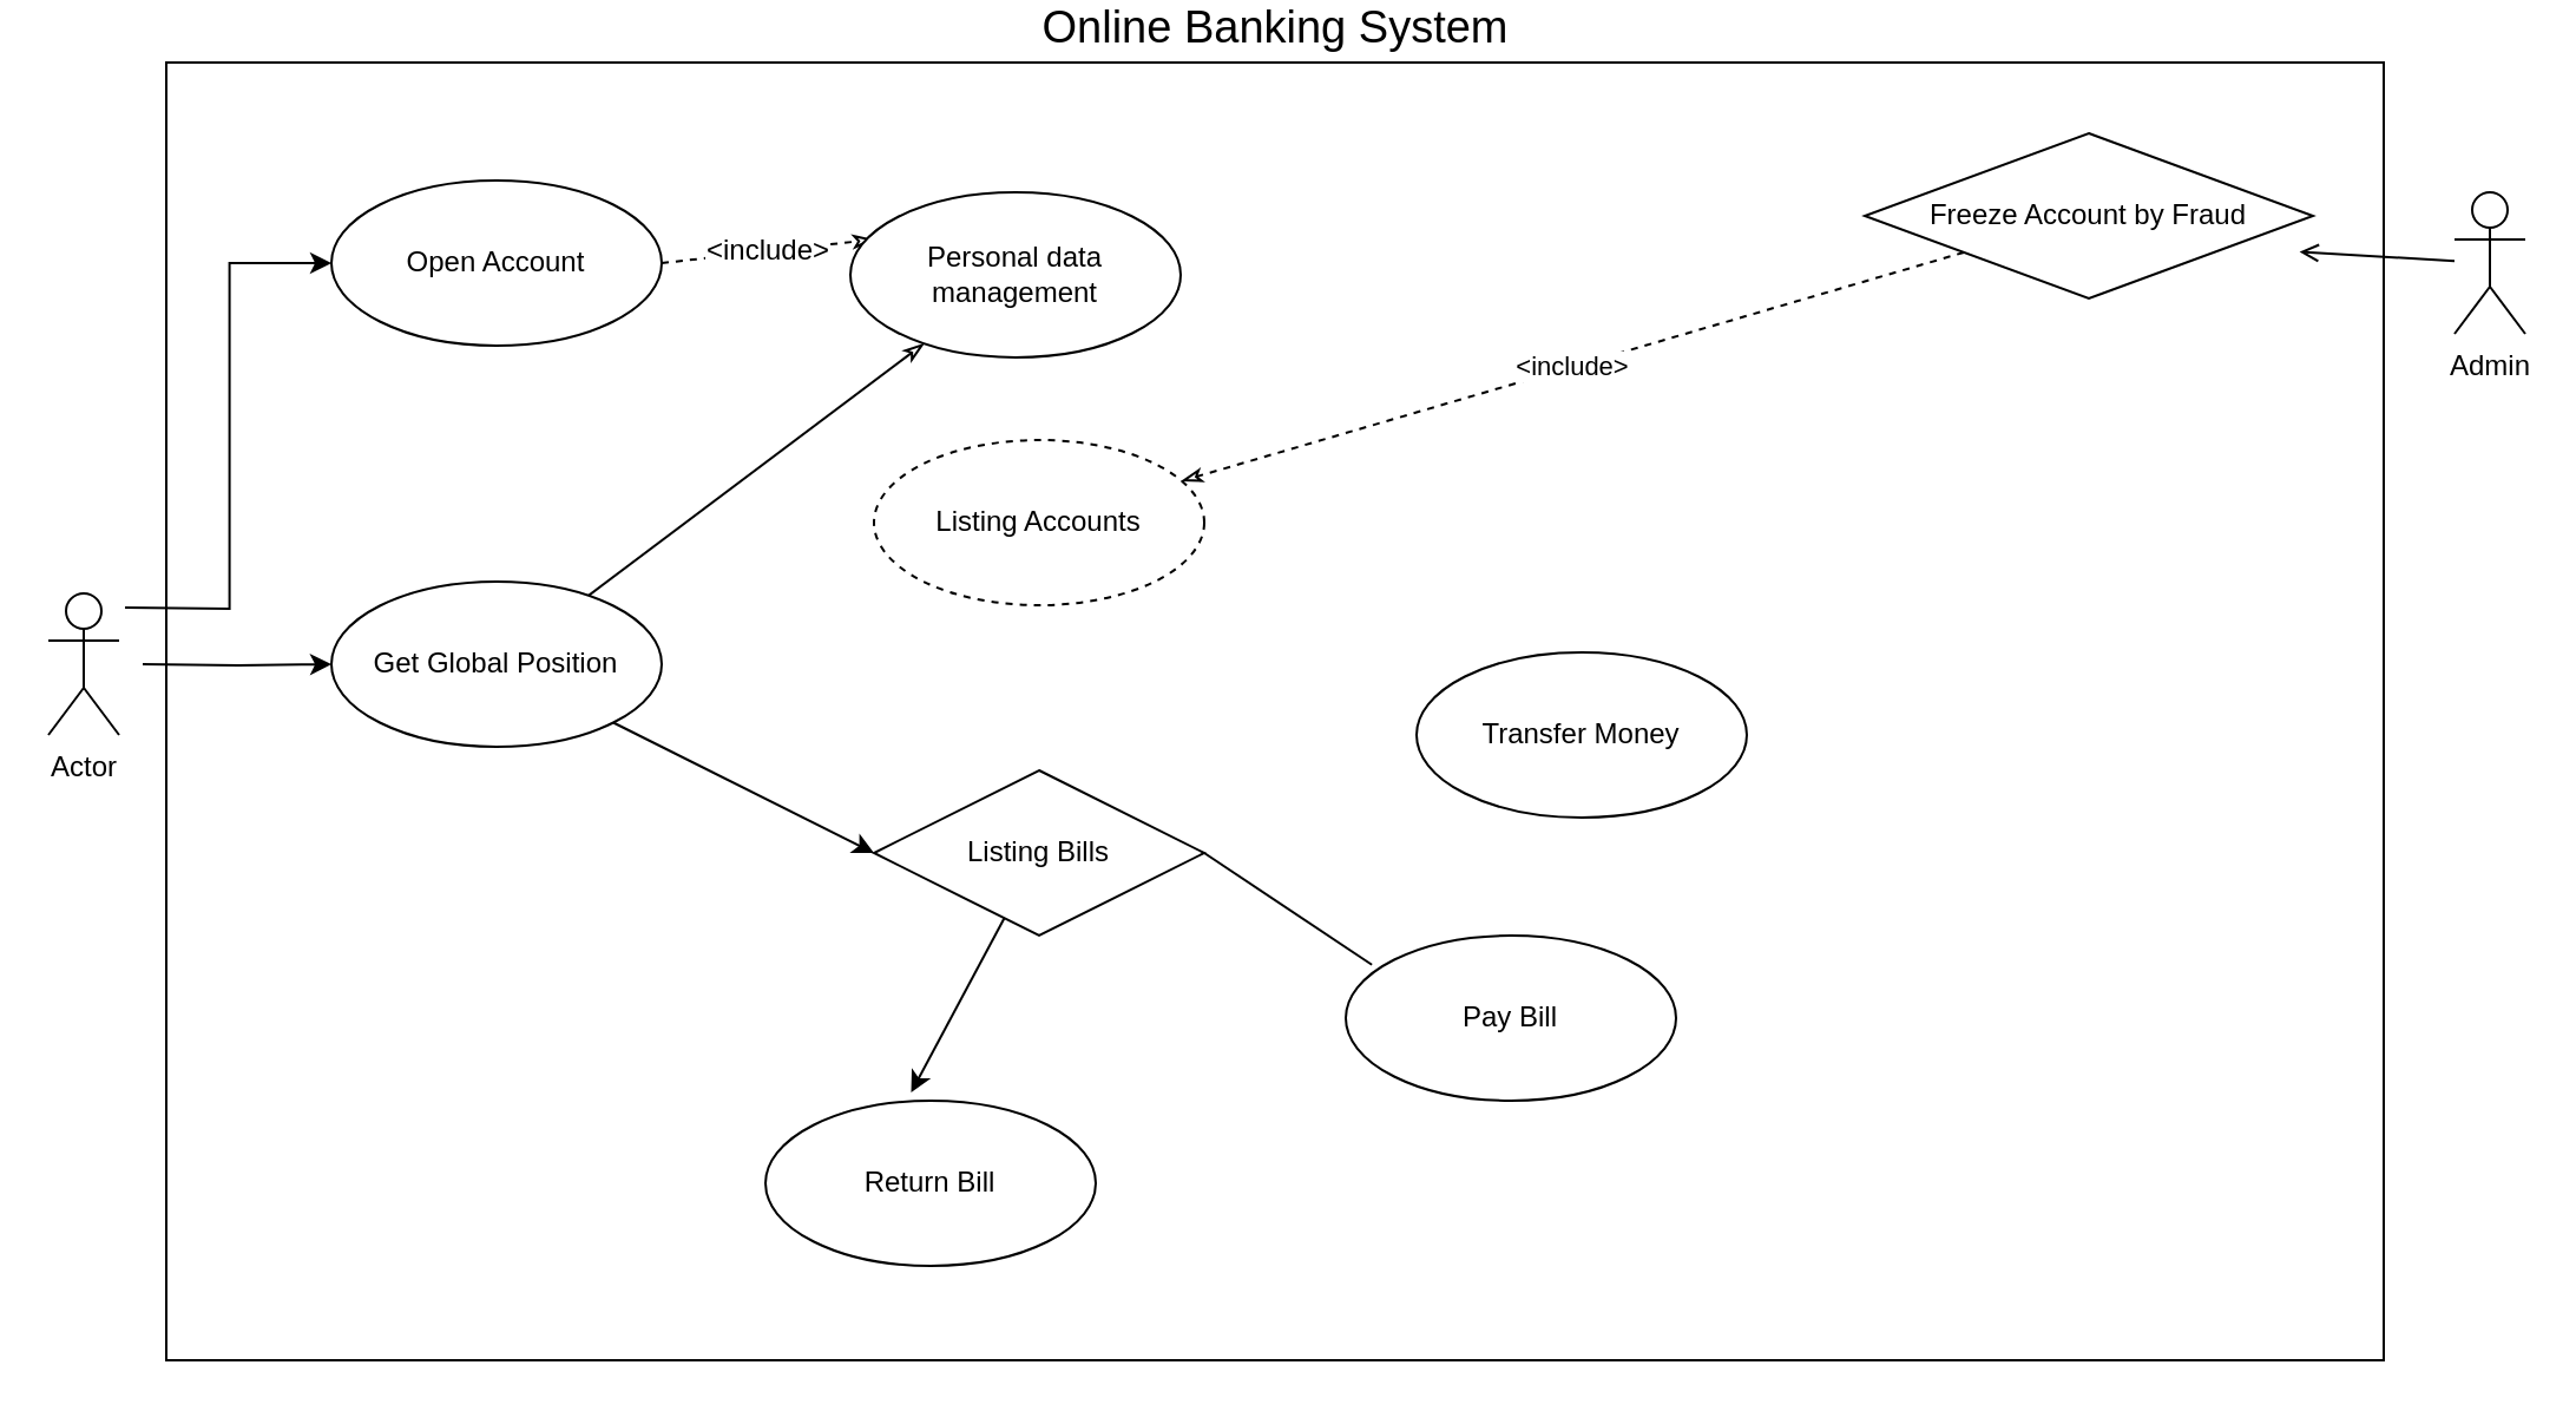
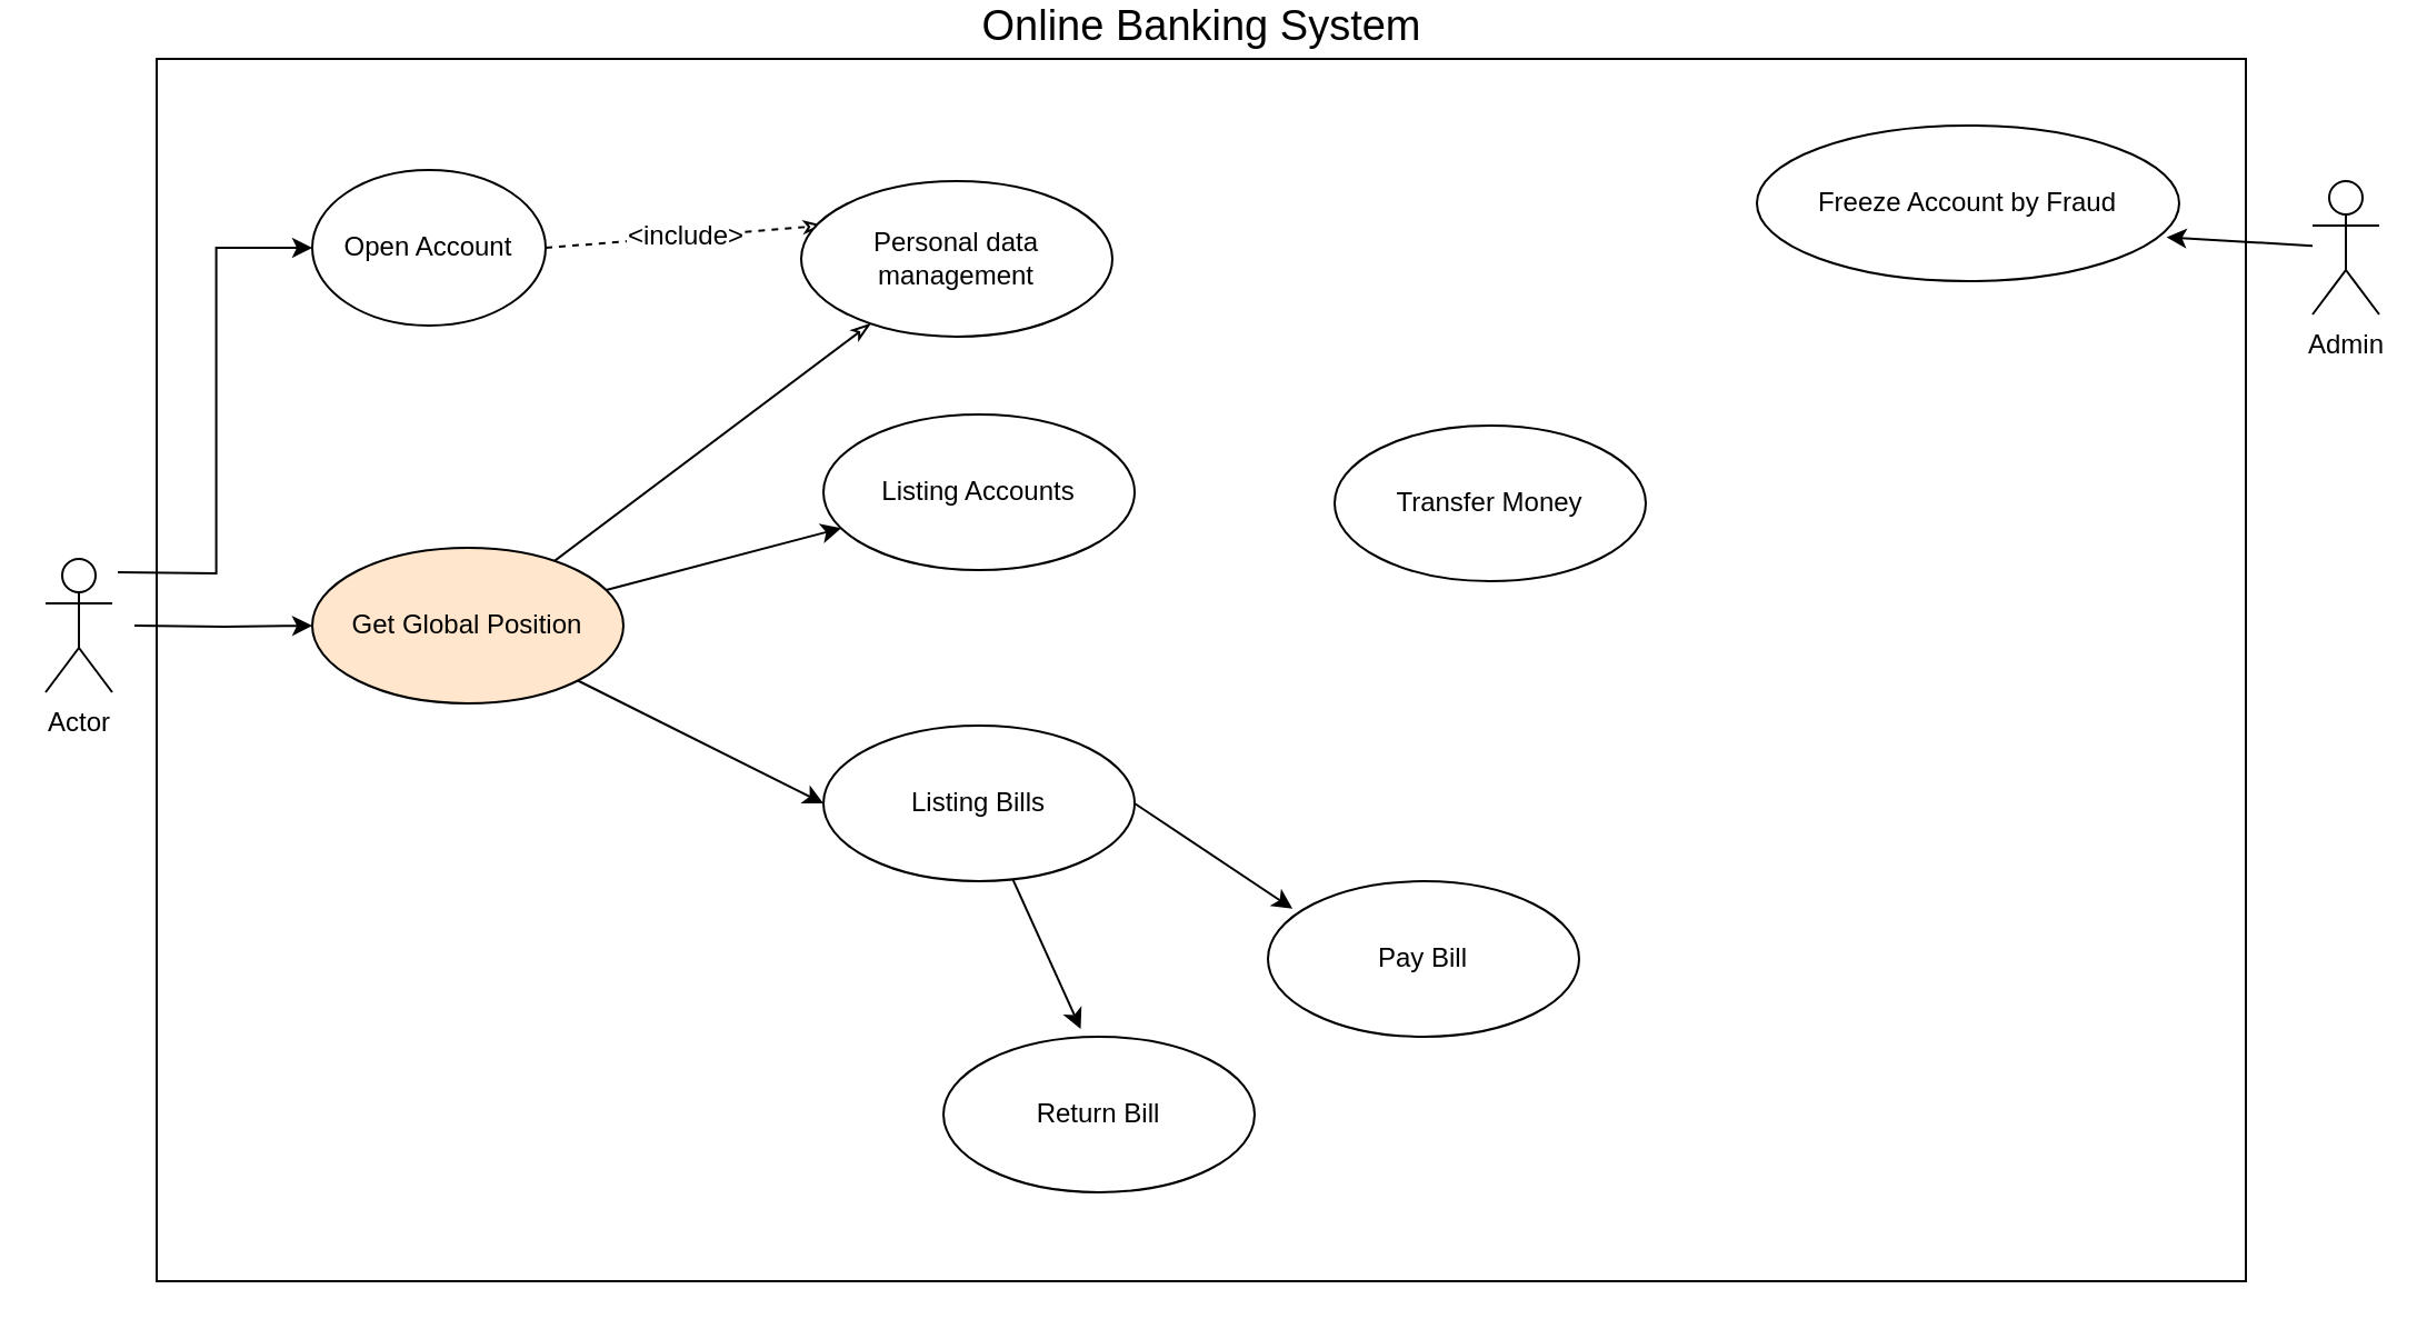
  <mxCell id="0" />
  <mxCell id="1" parent="0" />
  <mxCell id="2" value="Online Banking System" style="html=1;labelPosition=center;verticalLabelPosition=top;align=center;verticalAlign=bottom;fontSize=19;" vertex="1" parent="1"><mxGeometry x="70" y="20" width="940" height="550" as="geometry" /></mxCell>
+ <mxCell id="3" style="rounded=0;orthogonalLoop=1;jettySize=auto;html=1;" edge="1" parent="1" source="6" target="11"><mxGeometry relative="1" as="geometry" /></mxCell>
  <mxCell id="4" style="rounded=0;orthogonalLoop=1;jettySize=auto;html=1;exitX=1;exitY=1;exitDx=0;exitDy=0;entryX=0;entryY=0.5;entryDx=0;entryDy=0;" edge="1" parent="1" source="6" target="16"><mxGeometry relative="1" as="geometry" /></mxCell>
  <mxCell id="5" style="edgeStyle=none;rounded=0;orthogonalLoop=1;jettySize=auto;html=1;fontSize=12;endArrow=classicThin;endFill=0;" edge="1" parent="1" source="6" target="24"><mxGeometry relative="1" as="geometry" /></mxCell>
- <mxCell id="6" value="Get Global Position" style="ellipse;whiteSpace=wrap;html=1;" vertex="1" parent="1"><mxGeometry x="140" y="240" width="140" height="70" as="geometry" /></mxCell>
+ <mxCell id="6" value="Get Global Position" style="ellipse;whiteSpace=wrap;html=1;fillColor=#ffe6cc;" vertex="1" parent="1"><mxGeometry x="140" y="240" width="140" height="70" as="geometry" /></mxCell>
  <mxCell id="7" value="&amp;lt;include&amp;gt;" style="edgeStyle=none;rounded=0;orthogonalLoop=1;jettySize=auto;html=1;exitX=1;exitY=0.5;exitDx=0;exitDy=0;entryX=0.071;entryY=0.286;entryDx=0;entryDy=0;entryPerimeter=0;fontSize=12;endArrow=classicThin;endFill=0;dashed=1;" edge="1" parent="1" source="8" target="24"><mxGeometry relative="1" as="geometry" /></mxCell>
- <mxCell id="8" value="Open Account" style="ellipse;whiteSpace=wrap;html=1;" vertex="1" parent="1"><mxGeometry x="140" y="70" width="140" height="70" as="geometry" /></mxCell>
+ <mxCell id="8" value="Open Account" style="ellipse;whiteSpace=wrap;html=1;" vertex="1" parent="1"><mxGeometry x="140" y="70" width="105" height="70" as="geometry" /></mxCell>
  <mxCell id="9" style="edgeStyle=orthogonalEdgeStyle;rounded=0;orthogonalLoop=1;jettySize=auto;html=1;exitX=0.75;exitY=0.1;exitDx=0;exitDy=0;exitPerimeter=0;entryX=0;entryY=0.5;entryDx=0;entryDy=0;" edge="1" parent="1" target="8"><mxGeometry relative="1" as="geometry"><mxPoint x="52.5" y="251" as="sourcePoint" /></mxGeometry></mxCell>
  <mxCell id="10" style="edgeStyle=orthogonalEdgeStyle;rounded=0;orthogonalLoop=1;jettySize=auto;html=1;entryX=0;entryY=0.5;entryDx=0;entryDy=0;" edge="1" parent="1" target="6"><mxGeometry relative="1" as="geometry"><mxPoint x="60" y="275" as="sourcePoint" /></mxGeometry></mxCell>
- <mxCell id="11" value="Listing Accounts" style="ellipse;whiteSpace=wrap;html=1;dashed=1;" vertex="1" parent="1"><mxGeometry x="370" y="180" width="140" height="70" as="geometry" /></mxCell>
- <mxCell id="12" value="Transfer Money" style="ellipse;whiteSpace=wrap;html=1;" vertex="1" parent="1"><mxGeometry x="600" y="270" width="140" height="70" as="geometry" /></mxCell>
+ <mxCell id="11" value="Listing Accounts" style="ellipse;whiteSpace=wrap;html=1;" vertex="1" parent="1"><mxGeometry x="370" y="180" width="140" height="70" as="geometry" /></mxCell>
+ <mxCell id="12" value="Transfer Money" style="ellipse;whiteSpace=wrap;html=1;" vertex="1" parent="1"><mxGeometry x="600" y="185" width="140" height="70" as="geometry" /></mxCell>
  <mxCell id="13" value="Actor" style="shape=umlActor;verticalLabelPosition=bottom;verticalAlign=top;html=1;" vertex="1" parent="1"><mxGeometry x="20" y="245" width="30" height="60" as="geometry" /></mxCell>
- <mxCell id="14" style="edgeStyle=none;rounded=0;orthogonalLoop=1;jettySize=auto;html=1;exitX=1;exitY=0.5;exitDx=0;exitDy=0;entryX=0.079;entryY=0.177;entryDx=0;entryDy=0;entryPerimeter=0;endArrow=none;" edge="1" parent="1" source="16" target="17"><mxGeometry relative="1" as="geometry" /></mxCell>
+ <mxCell id="14" style="edgeStyle=none;rounded=0;orthogonalLoop=1;jettySize=auto;html=1;exitX=1;exitY=0.5;exitDx=0;exitDy=0;entryX=0.079;entryY=0.177;entryDx=0;entryDy=0;entryPerimeter=0;" edge="1" parent="1" source="16" target="17"><mxGeometry relative="1" as="geometry" /></mxCell>
  <mxCell id="15" style="edgeStyle=none;rounded=0;orthogonalLoop=1;jettySize=auto;html=1;entryX=0.441;entryY=-0.05;entryDx=0;entryDy=0;entryPerimeter=0;" edge="1" parent="1" source="16" target="18"><mxGeometry relative="1" as="geometry" /></mxCell>
- <mxCell id="16" value="Listing Bills" style="rhombus;whiteSpace=wrap;html=1;" vertex="1" parent="1"><mxGeometry x="370" y="320" width="140" height="70" as="geometry" /></mxCell>
+ <mxCell id="16" value="Listing Bills" style="ellipse;whiteSpace=wrap;html=1;" vertex="1" parent="1"><mxGeometry x="370" y="320" width="140" height="70" as="geometry" /></mxCell>
  <mxCell id="17" value="Pay Bill" style="ellipse;whiteSpace=wrap;html=1;" vertex="1" parent="1"><mxGeometry x="570" y="390" width="140" height="70" as="geometry" /></mxCell>
- <mxCell id="18" value="Return Bill" style="ellipse;whiteSpace=wrap;html=1;" vertex="1" parent="1"><mxGeometry x="324" y="460" width="140" height="70" as="geometry" /></mxCell>
- <mxCell id="19" style="edgeStyle=none;rounded=0;orthogonalLoop=1;jettySize=auto;html=1;entryX=0.97;entryY=0.718;entryDx=0;entryDy=0;entryPerimeter=0;endArrow=open;" edge="1" parent="1" source="20" target="22"><mxGeometry relative="1" as="geometry" /></mxCell>
+ <mxCell id="18" value="Return Bill" style="ellipse;whiteSpace=wrap;html=1;" vertex="1" parent="1"><mxGeometry x="424" y="460" width="140" height="70" as="geometry" /></mxCell>
+ <mxCell id="19" style="edgeStyle=none;rounded=0;orthogonalLoop=1;jettySize=auto;html=1;entryX=0.97;entryY=0.718;entryDx=0;entryDy=0;entryPerimeter=0;" edge="1" parent="1" source="20" target="22"><mxGeometry relative="1" as="geometry" /></mxCell>
  <mxCell id="20" value="Admin" style="shape=umlActor;verticalLabelPosition=bottom;verticalAlign=top;html=1;" vertex="1" parent="1"><mxGeometry x="1040" y="75" width="30" height="60" as="geometry" /></mxCell>
- <mxCell id="21" value="&amp;lt;include&amp;gt;" style="edgeStyle=none;rounded=0;orthogonalLoop=1;jettySize=auto;html=1;dashed=1;endArrow=classicThin;endFill=0;" edge="1" parent="1" source="22" target="11"><mxGeometry relative="1" as="geometry" /></mxCell>
- <mxCell id="22" value="Freeze Account by Fraud" style="rhombus;whiteSpace=wrap;html=1;" vertex="1" parent="1"><mxGeometry x="790" y="50" width="190" height="70" as="geometry" /></mxCell>
+ <mxCell id="22" value="Freeze Account by Fraud" style="ellipse;whiteSpace=wrap;html=1;" vertex="1" parent="1"><mxGeometry x="790" y="50" width="190" height="70" as="geometry" /></mxCell>
  <mxCell id="23" style="edgeStyle=none;rounded=0;orthogonalLoop=1;jettySize=auto;html=1;exitX=0.5;exitY=0;exitDx=0;exitDy=0;exitPerimeter=0;" edge="1" parent="1" source="20" target="20"><mxGeometry relative="1" as="geometry" /></mxCell>
  <mxCell id="24" value="Personal data management" style="ellipse;whiteSpace=wrap;html=1;fontSize=12;" vertex="1" parent="1"><mxGeometry x="360" y="75" width="140" height="70" as="geometry" /></mxCell>
